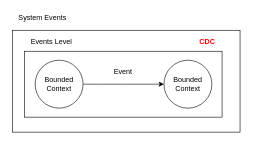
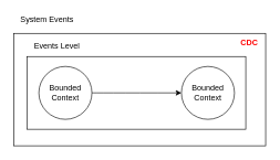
  <mxCell id="0" />
  <mxCell id="1" parent="0" />
  <mxCell id="2" value="" style="rounded=0;whiteSpace=wrap;html=1;" vertex="1" parent="1"><mxGeometry x="20" y="50" width="380" height="170" as="geometry" /></mxCell>
  <mxCell id="3" value="" style="rounded=0;whiteSpace=wrap;html=1;" vertex="1" parent="1"><mxGeometry x="40" y="85" width="330" height="110" as="geometry" /></mxCell>
  <mxCell id="4" style="edgeStyle=orthogonalEdgeStyle;rounded=0;orthogonalLoop=1;jettySize=auto;html=1;exitX=1;exitY=0.5;exitDx=0;exitDy=0;entryX=0;entryY=0.5;entryDx=0;entryDy=0;curved=1;" edge="1" parent="1" source="5" target="6"><mxGeometry relative="1" as="geometry" /></mxCell>
  <mxCell id="5" value="Bounded&lt;br&gt;Context" style="ellipse;whiteSpace=wrap;html=1;aspect=fixed;" vertex="1" parent="1"><mxGeometry x="58" y="100" width="80" height="80" as="geometry" /></mxCell>
  <mxCell id="6" value="Bounded&lt;br&gt;Context" style="ellipse;whiteSpace=wrap;html=1;aspect=fixed;" vertex="1" parent="1"><mxGeometry x="273" y="100" width="80" height="80" as="geometry" /></mxCell>
- <mxCell id="7" value="Event" style="text;html=1;strokeColor=none;fillColor=none;align=center;verticalAlign=middle;whiteSpace=wrap;rounded=0;" vertex="1" parent="1"><mxGeometry x="185" y="110" width="40" height="20" as="geometry" /></mxCell>
  <mxCell id="8" value="Events Level" style="text;html=1;align=center;verticalAlign=middle;resizable=0;points=[];autosize=1;" vertex="1" parent="1"><mxGeometry x="40" y="60" width="90" height="20" as="geometry" /></mxCell>
  <mxCell id="9" value="System Events" style="text;html=1;align=center;verticalAlign=middle;resizable=0;points=[];autosize=1;" vertex="1" parent="1"><mxGeometry x="20" y="20" width="100" height="20" as="geometry" /></mxCell>
- <mxCell id="10" value="&lt;font color=&quot;#ff0000&quot;&gt;&lt;b&gt;CDC&lt;/b&gt;&lt;/font&gt;" style="text;html=1;align=center;verticalAlign=middle;resizable=0;points=[];autosize=1;" vertex="1" parent="1"><mxGeometry x="325" y="60" width="40" height="20" as="geometry" /></mxCell>
+ <mxCell id="10" value="&lt;font color=&quot;#ff0000&quot;&gt;&lt;b&gt;CDC&lt;/b&gt;&lt;/font&gt;" style="text;html=1;align=center;verticalAlign=middle;resizable=0;points=[];autosize=1;" vertex="1" parent="1"><mxGeometry x="355" y="55" width="40" height="20" as="geometry" /></mxCell>
